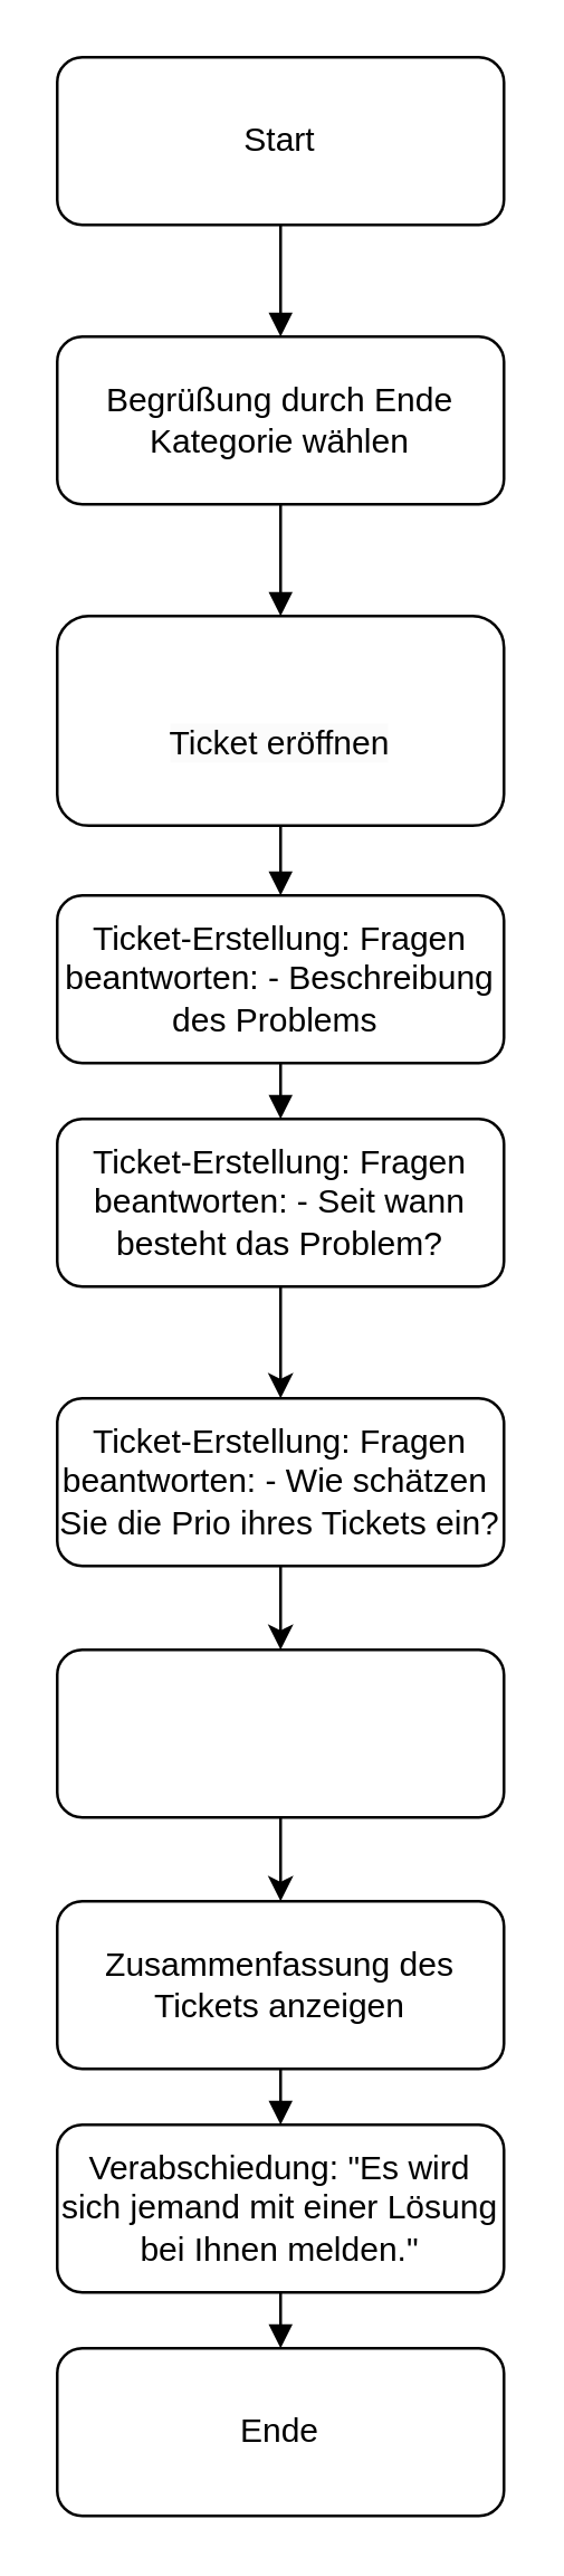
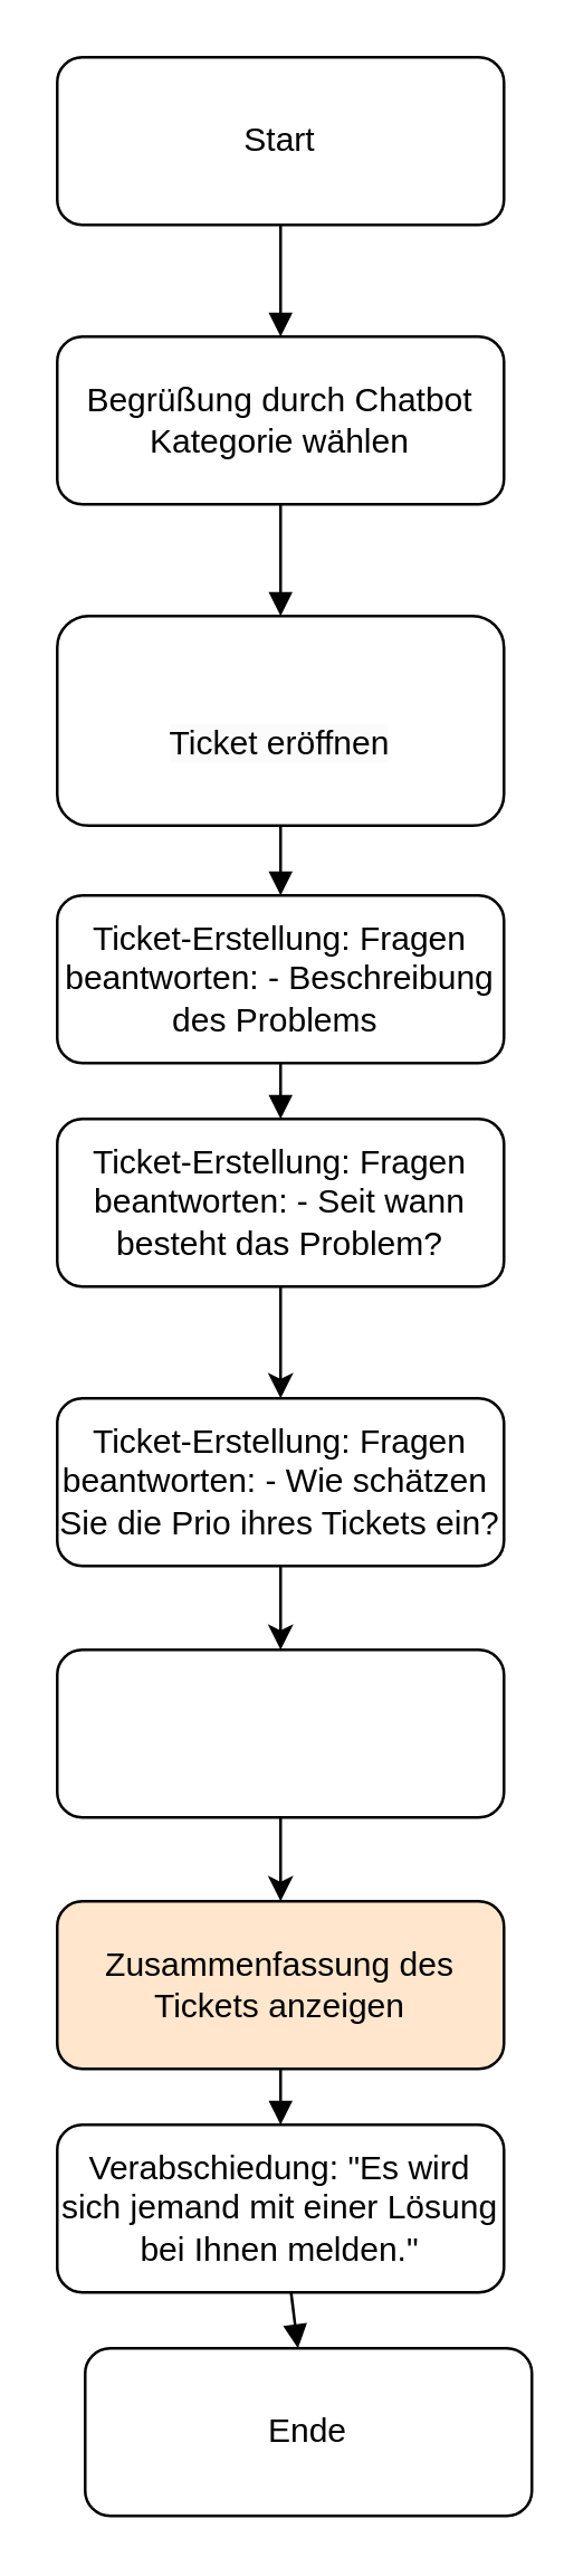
  <mxCell id="0" />
  <mxCell id="1" parent="0" />
  <mxCell id="2" value="Start" style="rounded=1;whiteSpace=wrap;html=1;" parent="1" vertex="1"><mxGeometry width="160" height="60" as="geometry" x="20" y="20" /></mxCell>
- <mxCell id="3" value="Begrüßung durch Ende&lt;br&gt;Kategorie wählen" style="rounded=1;whiteSpace=wrap;html=1;" parent="1" vertex="1"><mxGeometry y="120" width="160" height="60" as="geometry" x="20" /></mxCell>
+ <mxCell id="3" value="Begrüßung durch Chatbot&lt;br&gt;Kategorie wählen" style="rounded=1;whiteSpace=wrap;html=1;" parent="1" vertex="1"><mxGeometry y="120" width="160" height="60" as="geometry" x="20" /></mxCell>
  <mxCell id="4" value="&lt;br&gt;&lt;span style=&quot;color: rgb(0, 0, 0); font-family: Helvetica; font-size: 12px; font-style: normal; font-variant-ligatures: normal; font-variant-caps: normal; font-weight: 400; letter-spacing: normal; orphans: 2; text-align: center; text-indent: 0px; text-transform: none; widows: 2; word-spacing: 0px; -webkit-text-stroke-width: 0px; background-color: rgb(251, 251, 251); text-decoration-thickness: initial; text-decoration-style: initial; text-decoration-color: initial; float: none; display: inline !important;&quot;&gt;Ticket eröffnen&lt;/span&gt;&lt;br&gt;" style="rounded=1;whiteSpace=wrap;html=1;" parent="1" vertex="1"><mxGeometry x="20" y="220" width="160" height="75" as="geometry" /></mxCell>
  <mxCell id="5" value="Ticket-Erstellung: Fragen beantworten: - Beschreibung des Problems&amp;nbsp;" style="rounded=1;whiteSpace=wrap;html=1;" parent="1" vertex="1"><mxGeometry y="320" width="160" height="60" as="geometry" x="20" /></mxCell>
  <mxCell id="6" value="Ticket-Erstellung: Fragen beantworten: - Seit wann besteht das Problem?" style="rounded=1;whiteSpace=wrap;html=1;" parent="1" vertex="1"><mxGeometry y="400" width="160" height="60" as="geometry" x="20" /></mxCell>
- <mxCell id="7" value="Zusammenfassung des Tickets anzeigen" style="rounded=1;whiteSpace=wrap;html=1;" parent="1" vertex="1"><mxGeometry y="680" width="160" height="60" as="geometry" x="20" /></mxCell>
+ <mxCell id="7" value="Zusammenfassung des Tickets anzeigen" style="rounded=1;whiteSpace=wrap;html=1;fillColor=#ffe6cc;" parent="1" vertex="1"><mxGeometry y="680" width="160" height="60" as="geometry" x="20" /></mxCell>
  <mxCell id="8" value="Verabschiedung: &quot;Es wird sich jemand mit einer Lösung bei Ihnen melden.&quot;" style="rounded=1;whiteSpace=wrap;html=1;" parent="1" vertex="1"><mxGeometry y="760" width="160" height="60" as="geometry" x="20" /></mxCell>
- <mxCell id="9" value="Ende" style="rounded=1;whiteSpace=wrap;html=1;" parent="1" vertex="1"><mxGeometry y="840" width="160" height="60" as="geometry" x="20" /></mxCell>
+ <mxCell id="9" value="Ende" style="rounded=1;whiteSpace=wrap;html=1;" parent="1" vertex="1"><mxGeometry x="30" y="840" width="160" height="60" as="geometry" /></mxCell>
  <mxCell id="10" value="" style="endArrow=block;" parent="1" source="2" target="3" edge="1"><mxGeometry relative="1" as="geometry" /></mxCell>
  <mxCell id="11" value="" style="endArrow=block;" parent="1" source="3" target="4" edge="1"><mxGeometry relative="1" as="geometry" /></mxCell>
  <mxCell id="12" value="" style="endArrow=block;" parent="1" source="4" target="5" edge="1"><mxGeometry relative="1" as="geometry" /></mxCell>
  <mxCell id="13" value="" style="endArrow=block;" parent="1" source="5" target="6" edge="1"><mxGeometry relative="1" as="geometry" /></mxCell>
  <mxCell id="14" value="" style="endArrow=block;" parent="1" source="7" target="8" edge="1"><mxGeometry relative="1" as="geometry" /></mxCell>
  <mxCell id="15" value="" style="endArrow=block;" parent="1" source="8" target="9" edge="1"><mxGeometry relative="1" as="geometry" /></mxCell>
  <mxCell id="16" value="" style="endArrow=classic;html=1;rounded=0;exitX=0.5;exitY=1;exitDx=0;exitDy=0;entryX=0.5;entryY=0;entryDx=0;entryDy=0;" edge="1" parent="1" target="19"><mxGeometry width="50" height="50" relative="1" as="geometry"><mxPoint x="100" y="560" as="sourcePoint" /><mxPoint x="100" y="610" as="targetPoint" /></mxGeometry></mxCell>
  <mxCell id="17" value="" style="endArrow=classic;html=1;rounded=0;exitX=0.5;exitY=1;exitDx=0;exitDy=0;entryX=0.5;entryY=0;entryDx=0;entryDy=0;" edge="1" parent="1" source="6"><mxGeometry width="50" height="50" relative="1" as="geometry"><mxPoint x="30" y="530" as="sourcePoint" /><mxPoint x="100" y="500" as="targetPoint" /></mxGeometry></mxCell>
  <mxCell id="18" value="Ticket-Erstellung: Fragen beantworten: - Wie schätzen&amp;nbsp; Sie die Prio ihres Tickets ein?" style="rounded=1;whiteSpace=wrap;html=1;" vertex="1" parent="1"><mxGeometry y="500" width="160" height="60" as="geometry" x="20" /></mxCell>
  <mxCell id="19" value="" style="rounded=1;whiteSpace=wrap;html=1;" vertex="1" parent="1"><mxGeometry y="590" width="160" height="60" as="geometry" x="20" /></mxCell>
  <mxCell id="20" value="" style="endArrow=classic;html=1;rounded=0;exitX=0.5;exitY=1;exitDx=0;exitDy=0;entryX=0.5;entryY=0;entryDx=0;entryDy=0;" edge="1" parent="1" source="19" target="7"><mxGeometry width="50" height="50" relative="1" as="geometry"><mxPoint x="30" y="520" as="sourcePoint" /><mxPoint x="80" y="470" as="targetPoint" /></mxGeometry></mxCell>
